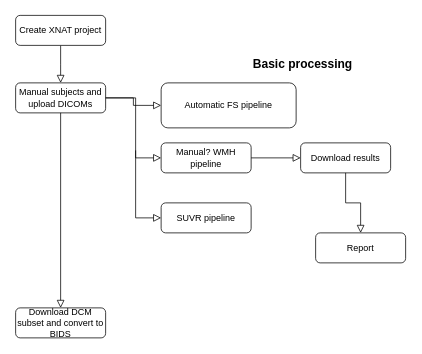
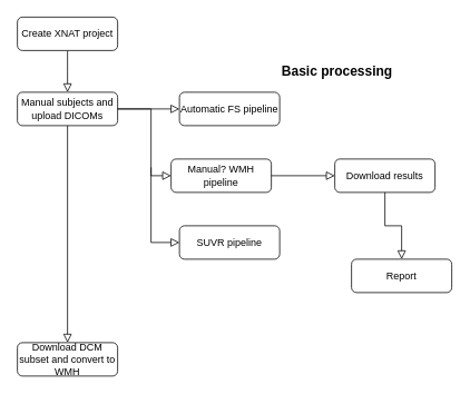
  <mxCell id="0" />
  <mxCell id="1" parent="0" />
  <mxCell id="2" value="" style="rounded=0;html=1;jettySize=auto;orthogonalLoop=1;fontSize=11;endArrow=block;endFill=0;endSize=8;strokeWidth=1;shadow=0;labelBackgroundColor=none;edgeStyle=orthogonalEdgeStyle;" parent="1" source="3" edge="1"><mxGeometry relative="1" as="geometry"><mxPoint x="80" y="110" as="targetPoint" /></mxGeometry></mxCell>
  <mxCell id="3" value="Create XNAT project" style="rounded=1;whiteSpace=wrap;html=1;fontSize=12;glass=0;strokeWidth=1;shadow=0;" parent="1" vertex="1"><mxGeometry x="20" y="20" width="120" height="40" as="geometry" /></mxCell>
  <mxCell id="4" value="Manual subjects and upload DICOMs" style="rounded=1;whiteSpace=wrap;html=1;fontSize=12;glass=0;strokeWidth=1;shadow=0;" parent="1" vertex="1"><mxGeometry x="20" y="110" width="120" height="40" as="geometry" /></mxCell>
- <mxCell id="5" value="Automatic FS pipeline" style="rounded=1;whiteSpace=wrap;html=1;fontSize=12;glass=0;strokeWidth=1;shadow=0;" vertex="1" parent="1"><mxGeometry x="214" y="110" width="180" height="60" as="geometry" /></mxCell>
+ <mxCell id="5" value="Automatic FS pipeline" style="rounded=1;whiteSpace=wrap;html=1;fontSize=12;glass=0;strokeWidth=1;shadow=0;" vertex="1" parent="1"><mxGeometry x="214" y="110" width="120" height="40" as="geometry" /></mxCell>
  <mxCell id="6" value="" style="rounded=0;html=1;jettySize=auto;orthogonalLoop=1;fontSize=11;endArrow=block;endFill=0;endSize=8;strokeWidth=1;shadow=0;labelBackgroundColor=none;edgeStyle=orthogonalEdgeStyle;exitX=1;exitY=0.5;exitDx=0;exitDy=0;entryX=0;entryY=0.5;entryDx=0;entryDy=0;" edge="1" parent="1" source="4" target="5"><mxGeometry relative="1" as="geometry"><mxPoint x="90" y="70" as="sourcePoint" /><mxPoint x="90" y="120" as="targetPoint" /></mxGeometry></mxCell>
- <mxCell id="7" value="Manual? WMH pipeline" style="rounded=1;whiteSpace=wrap;html=1;fontSize=12;glass=0;strokeWidth=1;shadow=0;" vertex="1" parent="1"><mxGeometry x="214" y="190" width="120" height="40" as="geometry" /></mxCell>
+ <mxCell id="7" value="Manual? WMH pipeline" style="rounded=1;whiteSpace=wrap;html=1;fontSize=12;glass=0;strokeWidth=1;shadow=0;" vertex="1" parent="1"><mxGeometry x="204" y="190" width="120" height="40" as="geometry" /></mxCell>
  <mxCell id="8" value="" style="rounded=0;html=1;jettySize=auto;orthogonalLoop=1;fontSize=11;endArrow=block;endFill=0;endSize=8;strokeWidth=1;shadow=0;labelBackgroundColor=none;edgeStyle=orthogonalEdgeStyle;exitX=1;exitY=0.5;exitDx=0;exitDy=0;" edge="1" parent="1" source="4" target="7"><mxGeometry relative="1" as="geometry"><mxPoint x="150" y="140" as="sourcePoint" /><mxPoint x="210" y="210" as="targetPoint" /><Array as="points"><mxPoint x="180" y="130" /><mxPoint x="180" y="210" /></Array></mxGeometry></mxCell>
  <mxCell id="9" value="SUVR pipeline" style="rounded=1;whiteSpace=wrap;html=1;fontSize=12;glass=0;strokeWidth=1;shadow=0;" vertex="1" parent="1"><mxGeometry x="214" y="270" width="120" height="40" as="geometry" /></mxCell>
  <mxCell id="10" value="" style="rounded=0;html=1;jettySize=auto;orthogonalLoop=1;fontSize=11;endArrow=block;endFill=0;endSize=8;strokeWidth=1;shadow=0;labelBackgroundColor=none;edgeStyle=orthogonalEdgeStyle;entryX=0;entryY=0.5;entryDx=0;entryDy=0;" edge="1" parent="1" target="9"><mxGeometry relative="1" as="geometry"><mxPoint x="180" y="200" as="sourcePoint" /><mxPoint x="224" y="210" as="targetPoint" /><Array as="points"><mxPoint x="180" y="290" /><mxPoint x="214" y="290" /></Array></mxGeometry></mxCell>
  <mxCell id="11" value="&lt;div&gt;Download results&lt;/div&gt;" style="rounded=1;whiteSpace=wrap;html=1;fontSize=12;glass=0;strokeWidth=1;shadow=0;" vertex="1" parent="1"><mxGeometry x="400" y="190" width="120" height="40" as="geometry" /></mxCell>
  <mxCell id="12" value="" style="rounded=0;html=1;jettySize=auto;orthogonalLoop=1;fontSize=11;endArrow=block;endFill=0;endSize=8;strokeWidth=1;shadow=0;labelBackgroundColor=none;edgeStyle=orthogonalEdgeStyle;exitX=1;exitY=0.5;exitDx=0;exitDy=0;entryX=0;entryY=0.5;entryDx=0;entryDy=0;" edge="1" parent="1" source="7" target="11"><mxGeometry relative="1" as="geometry"><mxPoint x="150" y="140" as="sourcePoint" /><mxPoint x="224" y="140" as="targetPoint" /></mxGeometry></mxCell>
  <mxCell id="13" value="&lt;div&gt;Report&lt;/div&gt;" style="rounded=1;whiteSpace=wrap;html=1;fontSize=12;glass=0;strokeWidth=1;shadow=0;" vertex="1" parent="1"><mxGeometry x="420" y="310" width="120" height="40" as="geometry" /></mxCell>
  <mxCell id="14" value="" style="rounded=0;html=1;jettySize=auto;orthogonalLoop=1;fontSize=11;endArrow=block;endFill=0;endSize=8;strokeWidth=1;shadow=0;labelBackgroundColor=none;edgeStyle=orthogonalEdgeStyle;exitX=0.5;exitY=1;exitDx=0;exitDy=0;" edge="1" parent="1" source="11" target="13"><mxGeometry relative="1" as="geometry"><mxPoint x="344" y="220" as="sourcePoint" /><mxPoint x="430" y="220" as="targetPoint" /></mxGeometry></mxCell>
  <mxCell id="15" value="&lt;font style=&quot;font-size: 16px;&quot;&gt;&lt;b&gt;Basic processing&lt;/b&gt;&lt;/font&gt;" style="text;html=1;strokeColor=none;fillColor=none;align=center;verticalAlign=middle;whiteSpace=wrap;rounded=0;" vertex="1" parent="1"><mxGeometry x="290" y="70" width="226" height="30" as="geometry" /></mxCell>
- <mxCell id="16" value="Download DCM subset and convert to BIDS" style="rounded=1;whiteSpace=wrap;html=1;fontSize=12;glass=0;strokeWidth=1;shadow=0;" vertex="1" parent="1"><mxGeometry x="20" y="410" width="120" height="40" as="geometry" /></mxCell>
+ <mxCell id="16" value="Download DCM subset and convert to WMH" style="rounded=1;whiteSpace=wrap;html=1;fontSize=12;glass=0;strokeWidth=1;shadow=0;" vertex="1" parent="1"><mxGeometry x="20" y="410" width="120" height="40" as="geometry" /></mxCell>
  <mxCell id="17" value="" style="rounded=0;html=1;jettySize=auto;orthogonalLoop=1;fontSize=11;endArrow=block;endFill=0;endSize=8;strokeWidth=1;shadow=0;labelBackgroundColor=none;edgeStyle=orthogonalEdgeStyle;entryX=0.5;entryY=0;entryDx=0;entryDy=0;exitX=0.5;exitY=1;exitDx=0;exitDy=0;" edge="1" parent="1" source="4" target="16"><mxGeometry relative="1" as="geometry"><mxPoint x="90" y="70" as="sourcePoint" /><mxPoint x="90" y="120" as="targetPoint" /></mxGeometry></mxCell>
